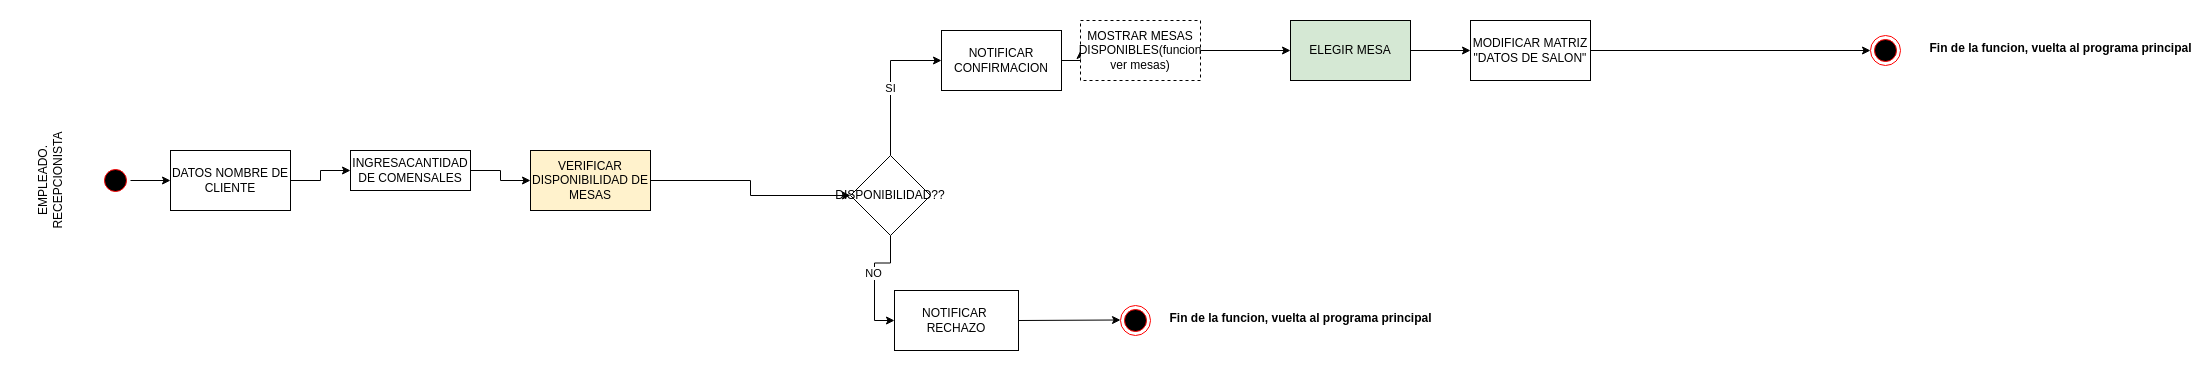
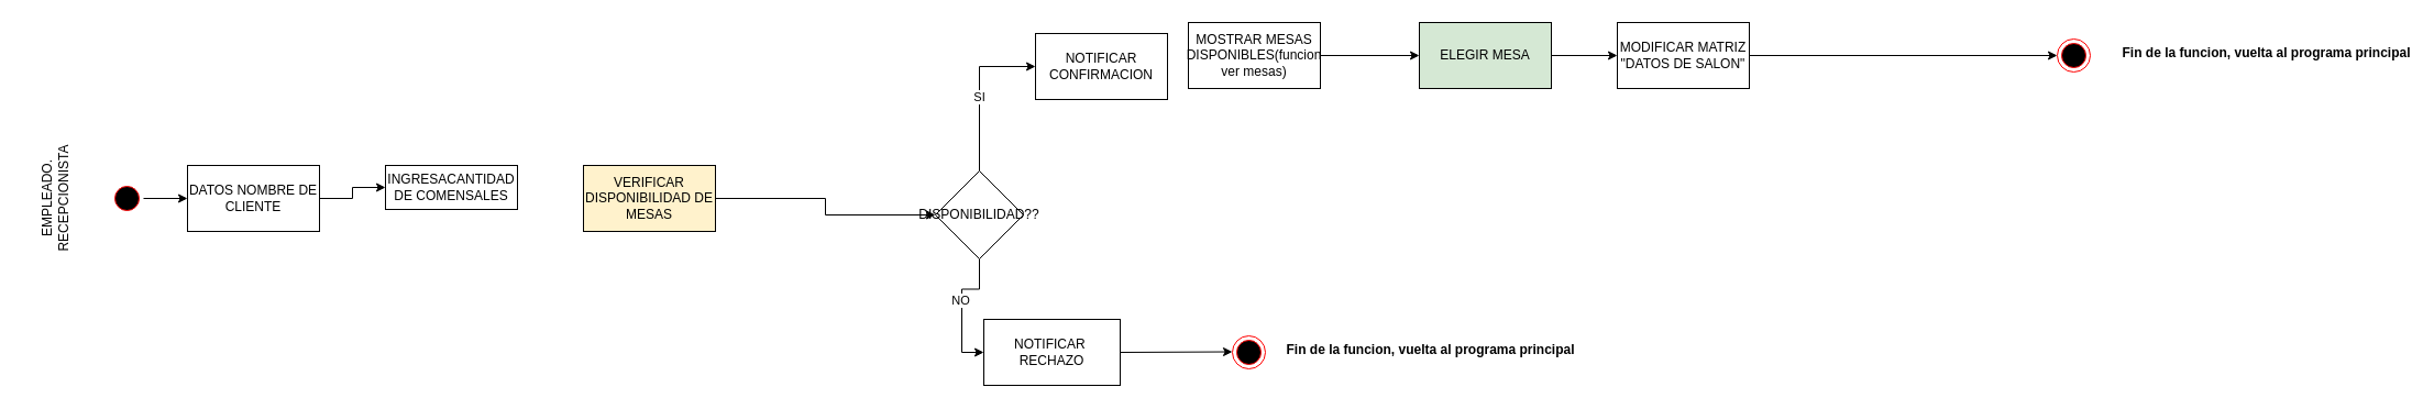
  <mxCell id="0" />
  <mxCell id="1" parent="0" />
  <mxCell id="2" style="edgeStyle=orthogonalEdgeStyle;rounded=0;orthogonalLoop=1;jettySize=auto;html=1;exitX=1;exitY=0.5;exitDx=0;exitDy=0;entryX=0;entryY=0.5;entryDx=0;entryDy=0;" parent="1" source="3" target="5" edge="1"><mxGeometry relative="1" as="geometry" /></mxCell>
  <mxCell id="3" value="DATOS NOMBRE DE CLIENTE" style="rounded=0;whiteSpace=wrap;html=1;" parent="1" vertex="1"><mxGeometry x="170" y="150" width="120" height="60" as="geometry" /></mxCell>
- <mxCell id="4" style="edgeStyle=orthogonalEdgeStyle;rounded=0;orthogonalLoop=1;jettySize=auto;html=1;exitX=1;exitY=0.5;exitDx=0;exitDy=0;entryX=0;entryY=0.5;entryDx=0;entryDy=0;" parent="1" source="5" target="7" edge="1"><mxGeometry relative="1" as="geometry" /></mxCell>
  <mxCell id="5" value="INGRESACANTIDAD DE COMENSALES" style="rounded=0;whiteSpace=wrap;html=1;" parent="1" vertex="1"><mxGeometry x="350" y="150" width="120" height="40" as="geometry" /></mxCell>
  <mxCell id="6" style="edgeStyle=orthogonalEdgeStyle;rounded=0;orthogonalLoop=1;jettySize=auto;html=1;exitX=1;exitY=0.5;exitDx=0;exitDy=0;entryX=0;entryY=0.5;entryDx=0;entryDy=0;" parent="1" source="7" target="15" edge="1"><mxGeometry relative="1" as="geometry" /></mxCell>
  <mxCell id="7" value="VERIFICAR DISPONIBILIDAD DE MESAS" style="rounded=0;whiteSpace=wrap;html=1;fillColor=#fff2cc;" parent="1" vertex="1"><mxGeometry x="530" y="150" width="120" height="60" as="geometry" /></mxCell>
  <mxCell id="8" style="edgeStyle=orthogonalEdgeStyle;rounded=0;orthogonalLoop=1;jettySize=auto;html=1;exitX=1;exitY=0.5;exitDx=0;exitDy=0;entryX=0;entryY=0.5;entryDx=0;entryDy=0;" parent="1" source="9" edge="1"><mxGeometry relative="1" as="geometry"><mxPoint x="1120" y="319.5" as="targetPoint" /></mxGeometry></mxCell>
  <mxCell id="9" value="NOTIFICAR&amp;nbsp; RECHAZO" style="rounded=0;whiteSpace=wrap;html=1;" parent="1" vertex="1"><mxGeometry x="894" y="290" width="124" height="60" as="geometry" /></mxCell>
  <mxCell id="10" value="EMPLEADO.&lt;div&gt;RECEPCIONISTA&lt;/div&gt;" style="text;html=1;align=center;verticalAlign=middle;whiteSpace=wrap;rounded=0;rotation=-90;" parent="1" vertex="1"><mxGeometry x="20" y="165" width="60" height="30" as="geometry" /></mxCell>
  <mxCell id="11" style="edgeStyle=orthogonalEdgeStyle;rounded=0;orthogonalLoop=1;jettySize=auto;html=1;exitX=0.5;exitY=0;exitDx=0;exitDy=0;entryX=0;entryY=0.5;entryDx=0;entryDy=0;" parent="1" source="15" target="17" edge="1"><mxGeometry relative="1" as="geometry" /></mxCell>
  <mxCell id="12" value="SI" style="edgeLabel;html=1;align=center;verticalAlign=middle;resizable=0;points=[];" vertex="1" connectable="0" parent="11"><mxGeometry x="-0.068" y="1" relative="1" as="geometry"><mxPoint as="offset" /></mxGeometry></mxCell>
  <mxCell id="13" style="edgeStyle=orthogonalEdgeStyle;rounded=0;orthogonalLoop=1;jettySize=auto;html=1;exitX=0.5;exitY=1;exitDx=0;exitDy=0;entryX=0;entryY=0.5;entryDx=0;entryDy=0;" parent="1" source="15" target="9" edge="1"><mxGeometry relative="1" as="geometry" /></mxCell>
  <mxCell id="14" value="NO" style="edgeLabel;html=1;align=center;verticalAlign=middle;resizable=0;points=[];" vertex="1" connectable="0" parent="13"><mxGeometry x="-0.118" y="-2" relative="1" as="geometry"><mxPoint as="offset" /></mxGeometry></mxCell>
  <mxCell id="15" value="DISPONIBILIDAD??" style="rhombus;whiteSpace=wrap;html=1;" parent="1" vertex="1"><mxGeometry x="850" y="155" width="80" height="80" as="geometry" /></mxCell>
- <mxCell id="16" style="edgeStyle=orthogonalEdgeStyle;rounded=0;orthogonalLoop=1;jettySize=auto;html=1;exitX=1;exitY=0.5;exitDx=0;exitDy=0;entryX=0;entryY=0.5;entryDx=0;entryDy=0;" edge="1" parent="1" source="17" target="27"><mxGeometry relative="1" as="geometry" /></mxCell>
  <mxCell id="17" value="NOTIFICAR CONFIRMACION" style="rounded=0;whiteSpace=wrap;html=1;" parent="1" vertex="1"><mxGeometry x="941" y="30" width="120" height="60" as="geometry" /></mxCell>
  <mxCell id="18" style="edgeStyle=orthogonalEdgeStyle;rounded=0;orthogonalLoop=1;jettySize=auto;html=1;exitX=1;exitY=0.5;exitDx=0;exitDy=0;entryX=0;entryY=0.5;entryDx=0;entryDy=0;" edge="1" parent="1" source="19" target="22"><mxGeometry relative="1" as="geometry" /></mxCell>
  <mxCell id="19" value="MODIFICAR MATRIZ &quot;DATOS DE SALON&quot;" style="rounded=0;whiteSpace=wrap;html=1;" parent="1" vertex="1"><mxGeometry x="1470" y="20" width="120" height="60" as="geometry" /></mxCell>
  <mxCell id="20" style="edgeStyle=orthogonalEdgeStyle;rounded=0;orthogonalLoop=1;jettySize=auto;html=1;exitX=1;exitY=0.5;exitDx=0;exitDy=0;entryX=0;entryY=0.5;entryDx=0;entryDy=0;" parent="1" source="21" target="3" edge="1"><mxGeometry relative="1" as="geometry" /></mxCell>
  <mxCell id="21" value="" style="ellipse;html=1;shape=startState;fillColor=#000000;strokeColor=#ff0000;" parent="1" vertex="1"><mxGeometry x="100" y="165" width="30" height="30" as="geometry" /></mxCell>
  <mxCell id="22" value="" style="ellipse;html=1;shape=endState;fillColor=#000000;strokeColor=#ff0000;" parent="1" vertex="1"><mxGeometry x="1870" y="35" width="30" height="30" as="geometry" /></mxCell>
  <mxCell id="23" value="" style="ellipse;html=1;shape=endState;fillColor=#000000;strokeColor=#ff0000;" parent="1" vertex="1"><mxGeometry x="1120" y="305" width="30" height="30" as="geometry" /></mxCell>
  <mxCell id="24" value="Fin de la funcion, vuelta al programa principal" style="text;align=center;fontStyle=1;verticalAlign=middle;spacingLeft=3;spacingRight=3;strokeColor=none;rotatable=0;points=[[0,0.5],[1,0.5]];portConstraint=eastwest;html=1;" parent="1" vertex="1"><mxGeometry x="2020" y="35" width="80" height="26" as="geometry" /></mxCell>
  <mxCell id="25" value="Fin de la funcion, vuelta al programa principal" style="text;align=center;fontStyle=1;verticalAlign=middle;spacingLeft=3;spacingRight=3;strokeColor=none;rotatable=0;points=[[0,0.5],[1,0.5]];portConstraint=eastwest;html=1;" parent="1" vertex="1"><mxGeometry x="1260" y="305" width="80" height="26" as="geometry" /></mxCell>
  <mxCell id="26" style="edgeStyle=orthogonalEdgeStyle;rounded=0;orthogonalLoop=1;jettySize=auto;html=1;exitX=1;exitY=0.5;exitDx=0;exitDy=0;entryX=0;entryY=0.5;entryDx=0;entryDy=0;" edge="1" parent="1" source="27" target="29"><mxGeometry relative="1" as="geometry" /></mxCell>
- <mxCell id="27" value="MOSTRAR MESAS DISPONIBLES(funcion ver mesas)" style="rounded=0;whiteSpace=wrap;html=1;dashed=1;" vertex="1" parent="1"><mxGeometry x="1080" y="20" width="120" height="60" as="geometry" /></mxCell>
+ <mxCell id="27" value="MOSTRAR MESAS DISPONIBLES(funcion ver mesas)" style="rounded=0;whiteSpace=wrap;html=1;" vertex="1" parent="1"><mxGeometry x="1080" y="20" width="120" height="60" as="geometry" /></mxCell>
  <mxCell id="28" style="edgeStyle=orthogonalEdgeStyle;rounded=0;orthogonalLoop=1;jettySize=auto;html=1;exitX=1;exitY=0.5;exitDx=0;exitDy=0;entryX=0;entryY=0.5;entryDx=0;entryDy=0;" edge="1" parent="1" source="29" target="19"><mxGeometry relative="1" as="geometry" /></mxCell>
  <mxCell id="29" value="ELEGIR MESA" style="rounded=0;whiteSpace=wrap;html=1;fillColor=#d5e8d4;" vertex="1" parent="1"><mxGeometry x="1290" y="20" width="120" height="60" as="geometry" /></mxCell>
